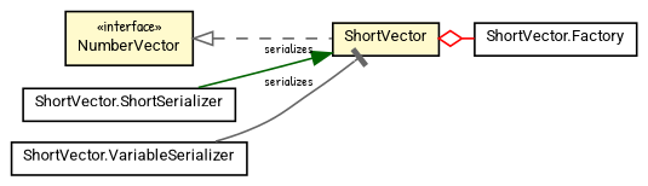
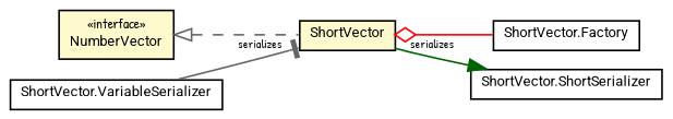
  digraph {
    fontname="Patrick Hand"
    nodesep=0.15
    rankdir=LR
    ranksep=0.25
    node [fontcolor=black fontname="Patrick Hand" fontsize=8 margin=0 shape=plaintext]
    edge [color=gray40 fontname="Patrick Hand" fontsize=7 labelfontname=Roboto labelfontsize=7 weight=2]
    n1 [height=0 label=<<table title="de.lmu.ifi.dbs.elki.data.NumberVector" border="0" cellborder="1" cellspacing="0" cellpadding="2" bgcolor="LemonChiffon" href="NumberVector.html" target="_parent"> 		<tr><td><table border="0" cellspacing="0" cellpadding="1"> 		<tr><td align="center" balign="center"> &#171;interface&#187; </td></tr> 		<tr><td align="center" balign="center"> <font face="Roboto">NumberVector</font> </td></tr> 		</table></td></tr> 		</table>> width=0]
    n2 [height=0 label=<<table title="de.lmu.ifi.dbs.elki.data.ShortVector" border="0" cellborder="1" cellspacing="0" cellpadding="2" bgcolor="lemonChiffon" href="ShortVector.html" target="_parent"> 		<tr><td><table border="0" cellspacing="0" cellpadding="1"> 		<tr><td align="center" balign="center"> <font face="Roboto">ShortVector</font> </td></tr> 		</table></td></tr> 		</table>> width=0]
    n3 [height=0 label=<<table title="de.lmu.ifi.dbs.elki.data.ShortVector.Factory" border="0" cellborder="1" cellspacing="0" cellpadding="2" href="ShortVector.Factory.html" target="_parent"> 		<tr><td><table border="0" cellspacing="0" cellpadding="1"> 		<tr><td align="center" balign="center"> <font face="Roboto">ShortVector.Factory</font> </td></tr> 		</table></td></tr> 		</table>> width=0]
    n4 [height=0 label=<<table title="de.lmu.ifi.dbs.elki.data.ShortVector.ShortSerializer" border="0" cellborder="1" cellspacing="0" cellpadding="2" href="ShortVector.ShortSerializer.html" target="_parent"> 		<tr><td><table border="0" cellspacing="0" cellpadding="1"> 		<tr><td align="center" balign="center"> <font face="Roboto">ShortVector.ShortSerializer</font> </td></tr> 		</table></td></tr> 		</table>> width=0]
    n5 [height=0 label=<<table title="de.lmu.ifi.dbs.elki.data.ShortVector.VariableSerializer" border="0" cellborder="1" cellspacing="0" cellpadding="2" href="ShortVector.VariableSerializer.html" target="_parent"> 		<tr><td><table border="0" cellspacing="0" cellpadding="1"> 		<tr><td align="center" balign="center"> <font face="Roboto">ShortVector.VariableSerializer</font> </td></tr> 		</table></td></tr> 		</table>> width=0]
    n1 -> n2 [arrowtail=empty dir=back style=dashed weight=9]
    n2 -> n3 [arrowhead=none arrowtail=ediamond color=red dir=back weight=4]
-   n4 -> n2 [arrowhead=normal color=darkgreen label=serializes]
+   n2 -> n4 [arrowhead=normal color=darkgreen label=serializes]
    n5 -> n2 [arrowhead=tee label=serializes]
  }
